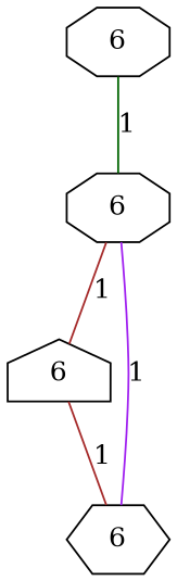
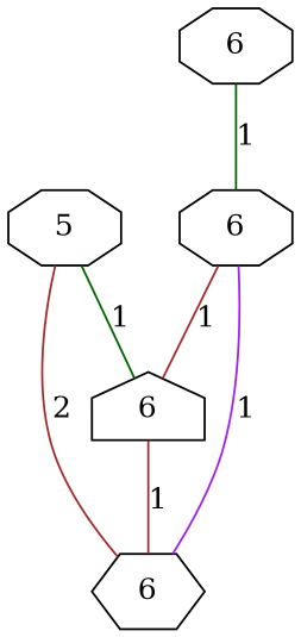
  graph {
    node [shape=octagon]
    edge [color=brown]
+   n1 [label=5]
    n2 [label=6 shape=house]
    n3 [label=6 shape=hexagon]
    n4 [label=6]
    n5 [label=6]
+   n1 -- n2 [color=darkgreen label=1]
+   n1 -- n3 [label=2]
    n2 -- n3 [label=1]
    n4 -- n5 [color=darkgreen label=1]
    n5 -- n2 [label=1]
    n5 -- n3 [color=purple label=1]
  }
